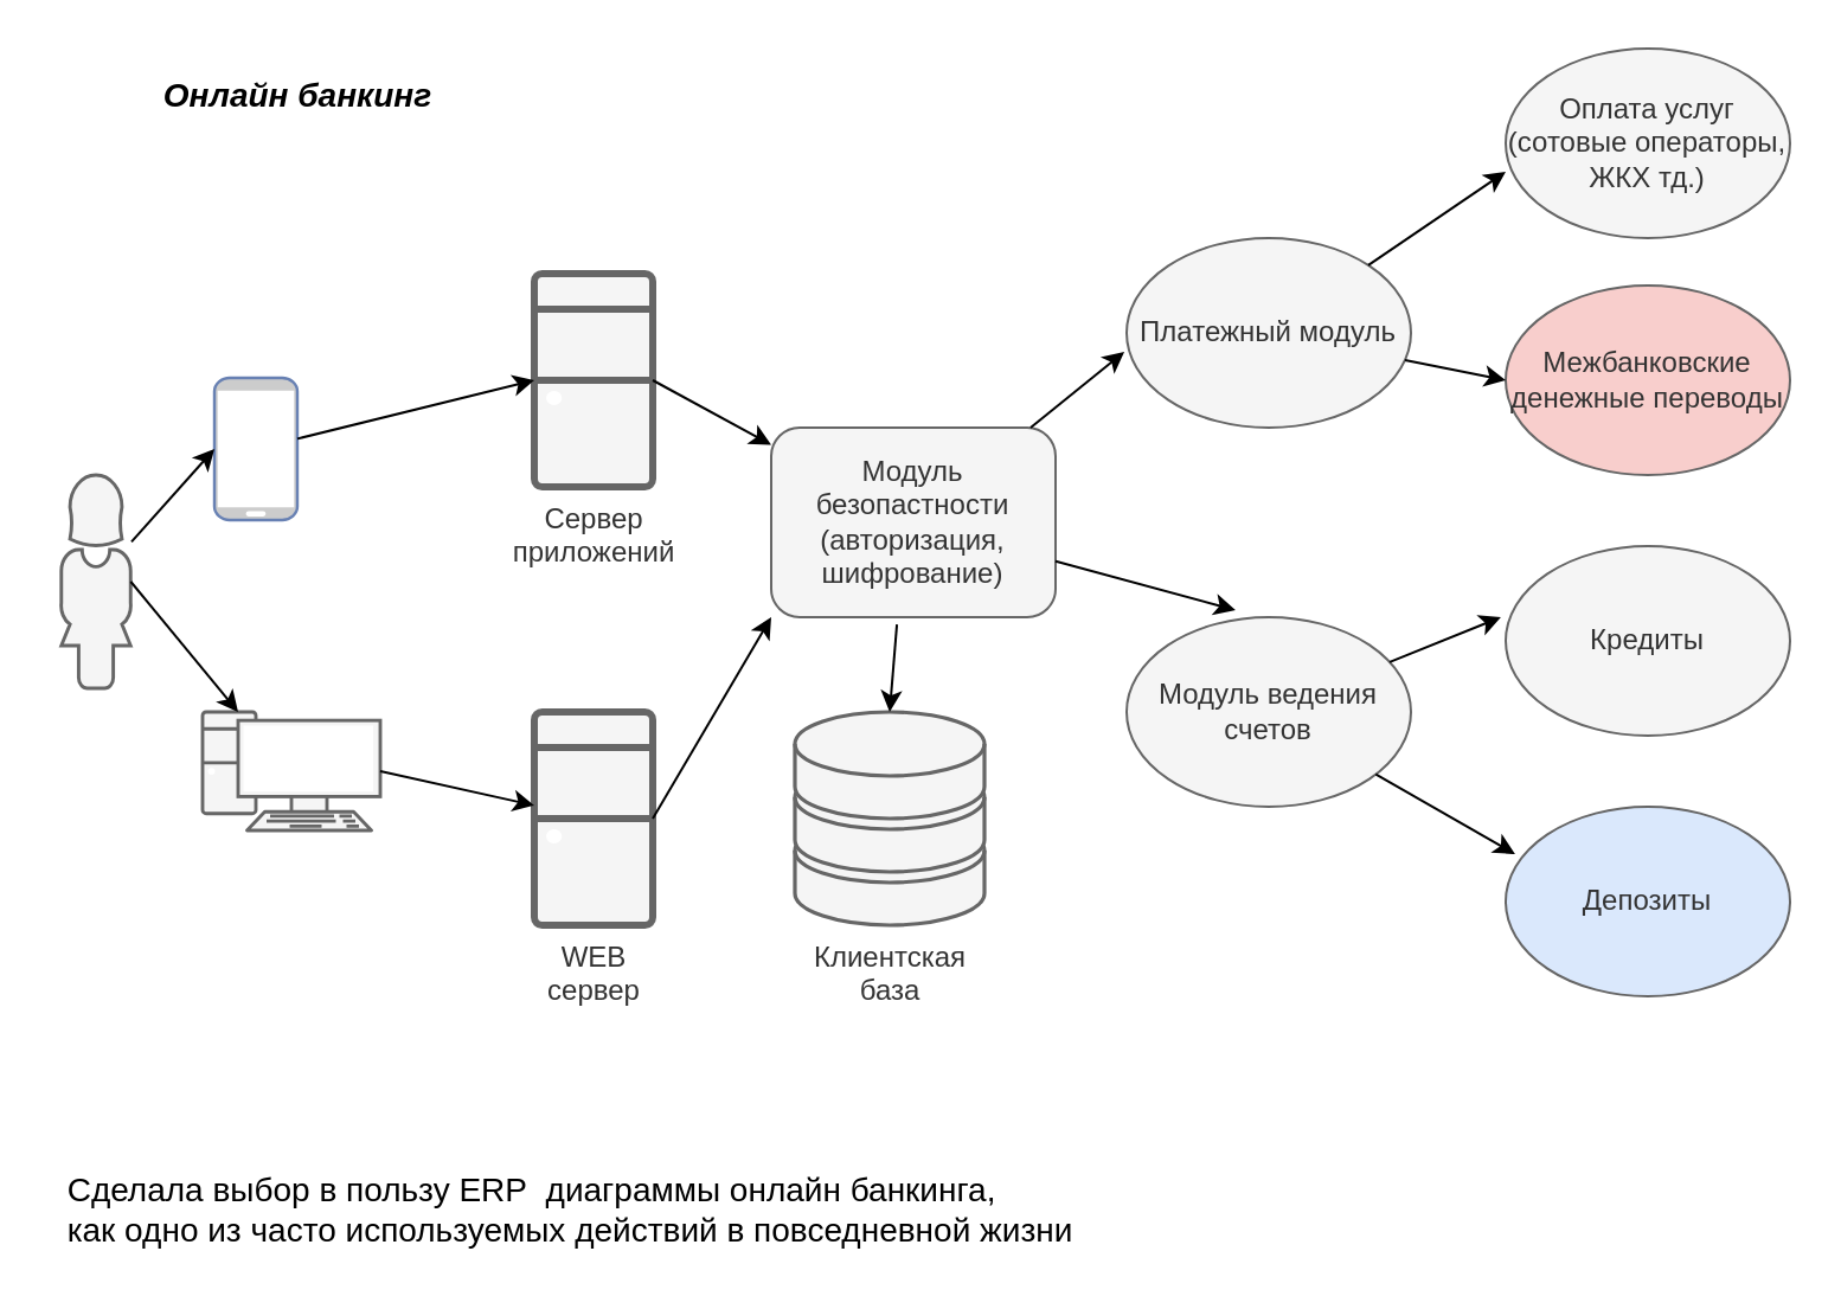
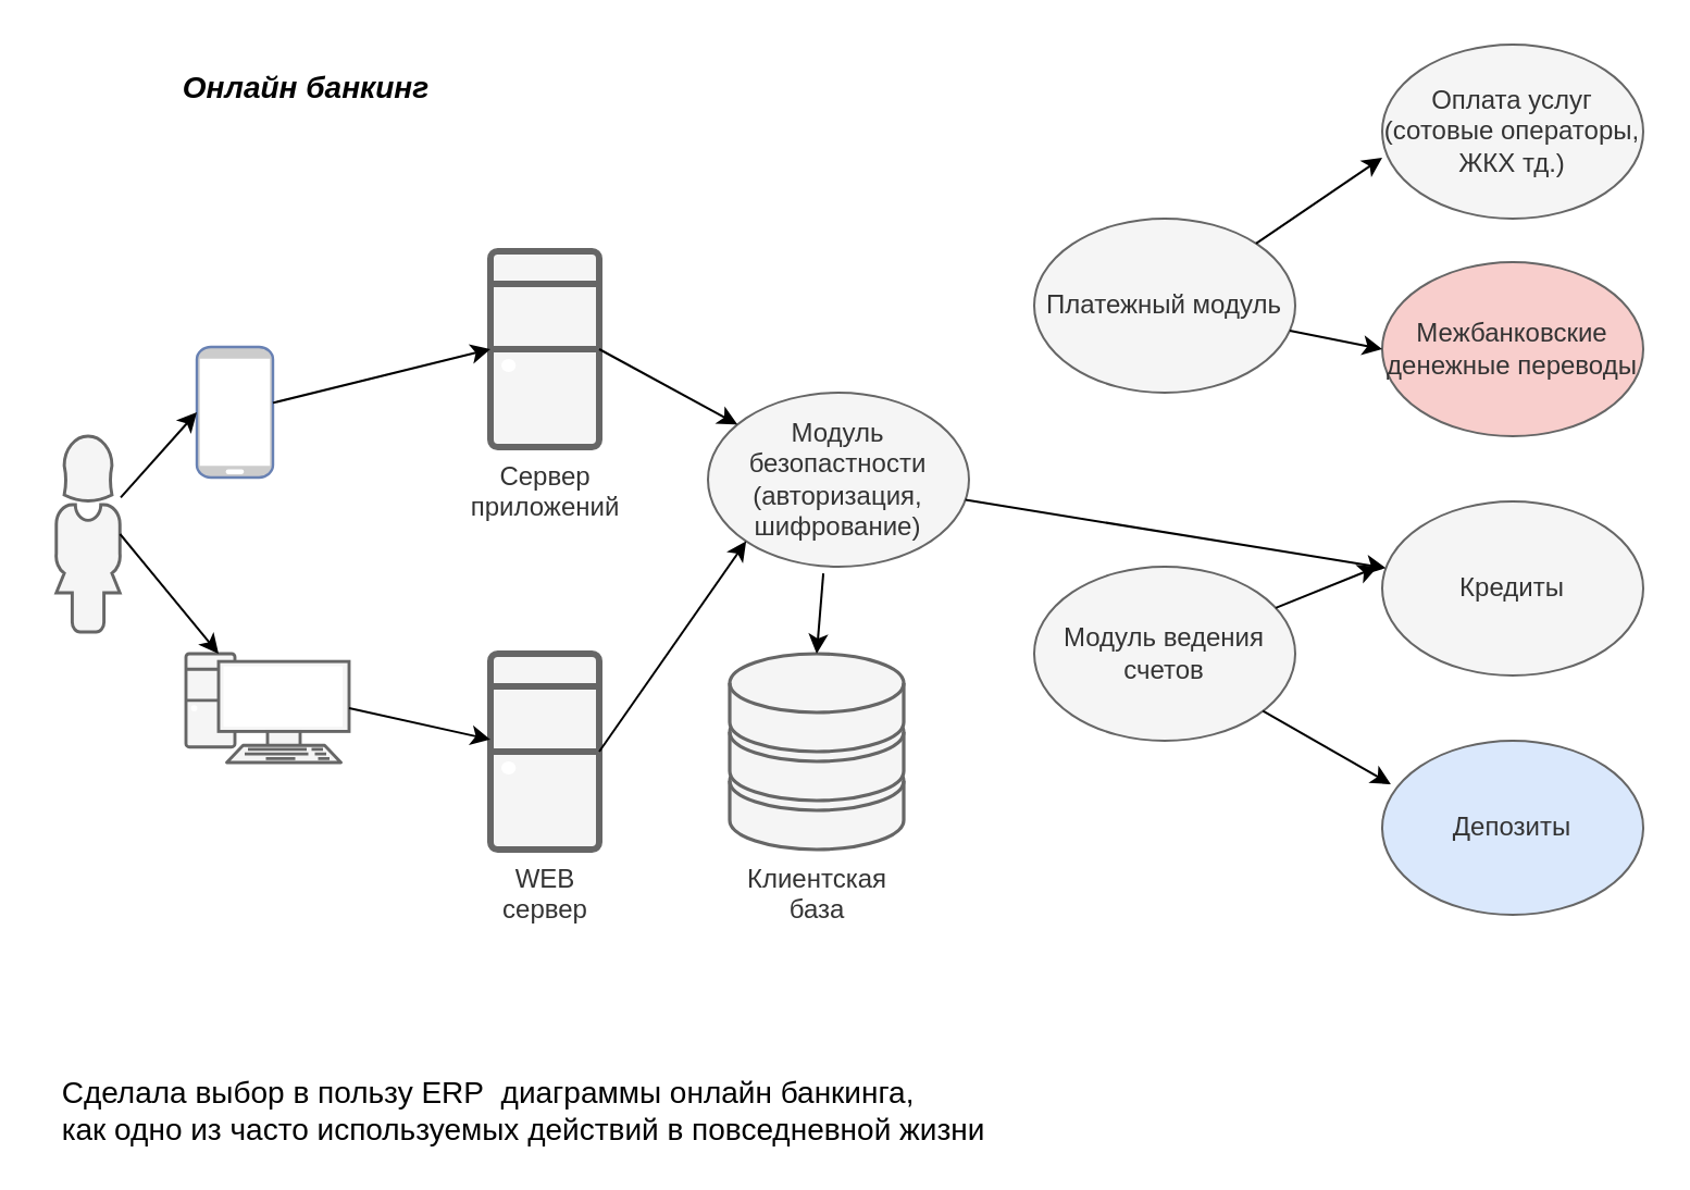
  <mxCell id="0" />
  <mxCell id="1" parent="0" />
  <mxCell id="2" value="" style="fontColor=#0066CC;verticalAlign=top;verticalLabelPosition=bottom;labelPosition=center;align=center;html=1;outlineConnect=0;fillColor=#CCCCCC;strokeColor=#6881B3;gradientColor=none;gradientDirection=north;strokeWidth=2;shape=mxgraph.networks.mobile;" vertex="1" parent="1"><mxGeometry x="90" y="159" width="35" height="60" as="geometry" /></mxCell>
- <mxCell id="3" value="Модуль безопастности&lt;br&gt;(авторизация, шифрование)" style="whiteSpace=wrap;html=1;fillColor=#f5f5f5;fontColor=#333333;strokeColor=#666666;rounded=1;" vertex="1" parent="1"><mxGeometry x="325" y="180" width="120" height="80" as="geometry" /></mxCell>
+ <mxCell id="3" value="Модуль безопастности&lt;br&gt;(авторизация, шифрование)" style="ellipse;whiteSpace=wrap;html=1;fillColor=#f5f5f5;fontColor=#333333;strokeColor=#666666;" vertex="1" parent="1"><mxGeometry x="325" y="180" width="120" height="80" as="geometry" /></mxCell>
  <mxCell id="4" value="Платежный модуль" style="ellipse;whiteSpace=wrap;html=1;fillColor=#f5f5f5;fontColor=#333333;strokeColor=#666666;" vertex="1" parent="1"><mxGeometry x="475" y="100" width="120" height="80" as="geometry" /></mxCell>
  <mxCell id="5" value="Модуль ведения счетов" style="ellipse;whiteSpace=wrap;html=1;fillColor=#f5f5f5;fontColor=#333333;strokeColor=#666666;" vertex="1" parent="1"><mxGeometry x="475" y="260" width="120" height="80" as="geometry" /></mxCell>
  <mxCell id="6" value="Оплата услуг&lt;br&gt;(сотовые операторы, &lt;br&gt;ЖКХ тд.)" style="ellipse;whiteSpace=wrap;html=1;fillColor=#f5f5f5;fontColor=#333333;strokeColor=#666666;" vertex="1" parent="1"><mxGeometry x="635" y="20" width="120" height="80" as="geometry" /></mxCell>
  <mxCell id="7" value="Межбанковские денежные переводы" style="ellipse;whiteSpace=wrap;html=1;fillColor=#f8cecc;fontColor=#333333;strokeColor=#666666;" vertex="1" parent="1"><mxGeometry x="635" y="120" width="120" height="80" as="geometry" /></mxCell>
  <mxCell id="8" value="Кредиты" style="ellipse;whiteSpace=wrap;html=1;fillColor=#f5f5f5;fontColor=#333333;strokeColor=#666666;" vertex="1" parent="1"><mxGeometry x="635" y="230" width="120" height="80" as="geometry" /></mxCell>
  <mxCell id="9" value="Депозиты" style="ellipse;whiteSpace=wrap;html=1;fillColor=#dae8fc;fontColor=#333333;strokeColor=#666666;" vertex="1" parent="1"><mxGeometry x="635" y="340" width="120" height="80" as="geometry" /></mxCell>
  <mxCell id="10" value="" style="fontColor=#333333;verticalAlign=top;verticalLabelPosition=bottom;labelPosition=center;align=center;html=1;outlineConnect=0;fillColor=#f5f5f5;strokeColor=#666666;gradientDirection=north;strokeWidth=2;shape=mxgraph.networks.pc;" vertex="1" parent="1"><mxGeometry x="85" y="300" width="75" height="50" as="geometry" /></mxCell>
  <mxCell id="11" value="Клиентская&lt;br&gt;база&lt;br&gt;" style="fontColor=#333333;verticalAlign=top;verticalLabelPosition=bottom;labelPosition=center;align=center;html=1;outlineConnect=0;fillColor=#f5f5f5;strokeColor=#666666;gradientDirection=north;strokeWidth=2;shape=mxgraph.networks.storage;" vertex="1" parent="1"><mxGeometry x="335" y="300" width="80" height="90" as="geometry" /></mxCell>
  <mxCell id="12" value="Сервер&lt;br&gt;приложений" style="verticalAlign=top;verticalLabelPosition=bottom;labelPosition=center;align=center;html=1;outlineConnect=0;fillColor=#f5f5f5;strokeColor=#666666;gradientDirection=north;strokeWidth=1;shape=mxgraph.networks.desktop_pc;spacing=2;fontColor=#333333;" vertex="1" parent="1"><mxGeometry x="225" y="115" width="50" height="90" as="geometry" /></mxCell>
  <mxCell id="13" value="WEB&lt;br&gt;сервер&lt;br&gt;" style="verticalAlign=top;verticalLabelPosition=bottom;labelPosition=center;align=center;html=1;outlineConnect=0;fillColor=#f5f5f5;strokeColor=#666666;gradientDirection=north;strokeWidth=1;shape=mxgraph.networks.desktop_pc;spacing=2;fontColor=#333333;" vertex="1" parent="1"><mxGeometry x="225" y="300" width="50" height="90" as="geometry" /></mxCell>
  <mxCell id="14" value="" style="verticalAlign=top;verticalLabelPosition=bottom;labelPosition=center;align=center;html=1;outlineConnect=0;fillColor=#f5f5f5;strokeColor=#666666;gradientDirection=north;strokeWidth=2;shape=mxgraph.networks.user_female;fontSize=9;fontColor=#333333;" vertex="1" parent="1"><mxGeometry x="25" y="200" width="30" height="90" as="geometry" /></mxCell>
  <mxCell id="15" value="" style="endArrow=classic;html=1;rounded=0;fontSize=9;entryX=0;entryY=0.5;entryDx=0;entryDy=0;entryPerimeter=0;" edge="1" parent="1" source="14" target="2"><mxGeometry width="50" height="50" relative="1" as="geometry"><mxPoint x="385" y="320" as="sourcePoint" /><mxPoint x="85" y="190" as="targetPoint" /></mxGeometry></mxCell>
  <mxCell id="16" value="" style="endArrow=classic;html=1;rounded=0;fontSize=9;entryX=0.2;entryY=0;entryDx=0;entryDy=0;entryPerimeter=0;exitX=0.99;exitY=0.5;exitDx=0;exitDy=0;exitPerimeter=0;" edge="1" parent="1" source="14" target="10"><mxGeometry width="50" height="50" relative="1" as="geometry"><mxPoint x="85" y="270" as="sourcePoint" /><mxPoint x="120" y="230.8" as="targetPoint" /></mxGeometry></mxCell>
  <mxCell id="17" value="" style="endArrow=classic;html=1;rounded=0;fontSize=9;entryX=0;entryY=0.5;entryDx=0;entryDy=0;entryPerimeter=0;" edge="1" parent="1" source="2" target="12"><mxGeometry width="50" height="50" relative="1" as="geometry"><mxPoint x="145" y="170" as="sourcePoint" /><mxPoint x="180" y="130.8" as="targetPoint" /></mxGeometry></mxCell>
  <mxCell id="18" value="" style="endArrow=classic;html=1;rounded=0;fontSize=9;exitX=1;exitY=0.5;exitDx=0;exitDy=0;exitPerimeter=0;" edge="1" parent="1" source="10" target="13"><mxGeometry width="50" height="50" relative="1" as="geometry"><mxPoint x="185" y="280" as="sourcePoint" /><mxPoint x="220" y="240.8" as="targetPoint" /></mxGeometry></mxCell>
  <mxCell id="19" value="" style="endArrow=classic;html=1;rounded=0;fontSize=9;exitX=1;exitY=0.5;exitDx=0;exitDy=0;exitPerimeter=0;" edge="1" parent="1" source="12" target="3"><mxGeometry width="50" height="50" relative="1" as="geometry"><mxPoint x="305" y="170" as="sourcePoint" /><mxPoint x="340" y="130.8" as="targetPoint" /></mxGeometry></mxCell>
  <mxCell id="20" value="" style="endArrow=classic;html=1;rounded=0;fontSize=9;exitX=1;exitY=0.5;exitDx=0;exitDy=0;exitPerimeter=0;entryX=0;entryY=1;entryDx=0;entryDy=0;" edge="1" parent="1" source="13" target="3"><mxGeometry width="50" height="50" relative="1" as="geometry"><mxPoint x="305" y="290" as="sourcePoint" /><mxPoint x="340" y="251" as="targetPoint" /></mxGeometry></mxCell>
  <mxCell id="21" value="" style="endArrow=classic;html=1;rounded=0;fontSize=9;entryX=0.5;entryY=0;entryDx=0;entryDy=0;entryPerimeter=0;exitX=0.442;exitY=1.038;exitDx=0;exitDy=0;exitPerimeter=0;" edge="1" parent="1" source="3" target="11"><mxGeometry width="50" height="50" relative="1" as="geometry"><mxPoint x="385" y="280" as="sourcePoint" /><mxPoint x="420" y="240.8" as="targetPoint" /></mxGeometry></mxCell>
- <mxCell id="22" value="" style="endArrow=classic;html=1;rounded=0;fontSize=9;entryX=-0.008;entryY=0.6;entryDx=0;entryDy=0;entryPerimeter=0;" edge="1" parent="1" source="3" target="4"><mxGeometry width="50" height="50" relative="1" as="geometry"><mxPoint x="415" y="110" as="sourcePoint" /><mxPoint x="450" y="70.8" as="targetPoint" /></mxGeometry></mxCell>
- <mxCell id="23" value="" style="endArrow=classic;html=1;rounded=0;fontSize=9;entryX=0.383;entryY=-0.037;entryDx=0;entryDy=0;entryPerimeter=0;" edge="1" parent="1" source="3" target="5"><mxGeometry width="50" height="50" relative="1" as="geometry"><mxPoint x="485" y="230" as="sourcePoint" /><mxPoint x="520" y="190.8" as="targetPoint" /></mxGeometry></mxCell>
+ <mxCell id="23" value="" style="endArrow=classic;html=1;rounded=0;fontSize=9;" edge="1" parent="1" source="3" target="8"><mxGeometry width="50" height="50" relative="1" as="geometry"><mxPoint x="485" y="230" as="sourcePoint" /><mxPoint x="520" y="190.8" as="targetPoint" /></mxGeometry></mxCell>
  <mxCell id="24" value="" style="endArrow=classic;html=1;rounded=0;fontSize=9;entryX=0;entryY=0.65;entryDx=0;entryDy=0;entryPerimeter=0;" edge="1" parent="1" source="4" target="6"><mxGeometry width="50" height="50" relative="1" as="geometry"><mxPoint x="575" y="60" as="sourcePoint" /><mxPoint x="610" y="20.8" as="targetPoint" /></mxGeometry></mxCell>
  <mxCell id="25" value="" style="endArrow=classic;html=1;rounded=0;fontSize=9;entryX=0;entryY=0.5;entryDx=0;entryDy=0;" edge="1" parent="1" source="4" target="7"><mxGeometry width="50" height="50" relative="1" as="geometry"><mxPoint x="595" y="160" as="sourcePoint" /><mxPoint x="620" y="170.8" as="targetPoint" /></mxGeometry></mxCell>
  <mxCell id="26" value="" style="endArrow=classic;html=1;rounded=0;fontSize=9;entryX=-0.017;entryY=0.375;entryDx=0;entryDy=0;entryPerimeter=0;" edge="1" parent="1" source="5" target="8"><mxGeometry width="50" height="50" relative="1" as="geometry"><mxPoint x="585" y="220" as="sourcePoint" /><mxPoint x="620" y="180.8" as="targetPoint" /></mxGeometry></mxCell>
  <mxCell id="27" value="" style="endArrow=classic;html=1;rounded=0;fontSize=9;entryX=0.033;entryY=0.25;entryDx=0;entryDy=0;entryPerimeter=0;" edge="1" parent="1" source="5" target="9"><mxGeometry width="50" height="50" relative="1" as="geometry"><mxPoint x="565" y="360" as="sourcePoint" /><mxPoint x="600" y="320.8" as="targetPoint" /></mxGeometry></mxCell>
  <mxCell id="28" value="&lt;div style=&quot;text-align: left&quot;&gt;&lt;span style=&quot;font-size: 14px&quot;&gt;Сделала выбор в пользу ERP&amp;nbsp; диаграммы онлайн банкинга,&lt;/span&gt;&lt;/div&gt;&lt;div style=&quot;text-align: left&quot;&gt;&lt;span style=&quot;font-size: 14px&quot;&gt;как одно из часто используемых действий в повседневной жизни&lt;/span&gt;&lt;/div&gt;" style="text;html=1;align=center;verticalAlign=middle;resizable=0;points=[];autosize=1;strokeColor=none;fillColor=none;fontSize=9;" vertex="1" parent="1"><mxGeometry x="20" y="495" width="440" height="30" as="geometry" /></mxCell>
- <mxCell id="29" value="Онлайн банкинг" style="text;html=1;align=center;verticalAlign=middle;resizable=0;points=[];autosize=1;strokeColor=none;fillColor=none;fontSize=14;fontStyle=3" vertex="1" parent="1"><mxGeometry x="60" y="30" width="130" height="20" as="geometry" /></mxCell>
+ <mxCell id="29" value="Онлайн банкинг" style="text;html=1;align=center;verticalAlign=middle;resizable=0;points=[];autosize=1;strokeColor=none;fillColor=none;fontSize=14;fontStyle=3" vertex="1" parent="1"><mxGeometry x="75" y="30" width="130" height="20" as="geometry" /></mxCell>
